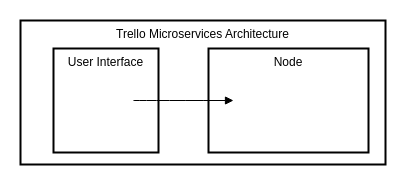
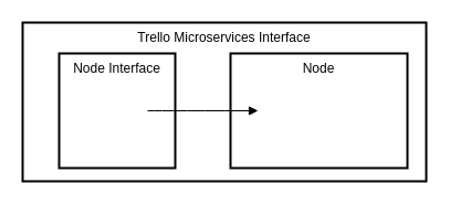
  <mxCell id="0" />
  <mxCell id="1" parent="0" />
- <mxCell id="2" value="Trello Microservices Architecture" style="whiteSpace=wrap;strokeWidth=2;verticalAlign=top;" vertex="1" parent="1"><mxGeometry width="365" height="144" as="geometry" x="20" y="20" /></mxCell>
+ <mxCell id="2" value="Trello Microservices Interface" style="whiteSpace=wrap;strokeWidth=2;verticalAlign=top;" vertex="1" parent="1"><mxGeometry width="365" height="144" as="geometry" x="20" y="20" /></mxCell>
  <mxCell id="3" value="React" style="whiteSpace=wrap;strokeWidth=2;" vertex="1" parent="2"><mxGeometry x="58" y="63" width="55" height="34" as="geometry" /></mxCell>
- <mxCell id="4" value="User Interface" style="whiteSpace=wrap;strokeWidth=2;verticalAlign=top;" vertex="1" parent="2"><mxGeometry x="33" y="28" width="105" height="104" as="geometry" /></mxCell>
+ <mxCell id="4" value="Node Interface" style="whiteSpace=wrap;strokeWidth=2;verticalAlign=top;" vertex="1" parent="2"><mxGeometry x="33" y="28" width="105" height="104" as="geometry" /></mxCell>
  <mxCell id="5" value="Node Express" style="whiteSpace=wrap;strokeWidth=2;" vertex="1" parent="2"><mxGeometry x="213" y="63" width="110" height="34" as="geometry" /></mxCell>
  <mxCell id="6" value="Node" style="whiteSpace=wrap;strokeWidth=2;verticalAlign=top;" vertex="1" parent="2"><mxGeometry x="188" y="28" width="160" height="104" as="geometry" /></mxCell>
  <mxCell id="7" value="" style="curved=1;startArrow=none;endArrow=block;exitX=1.01;exitY=0.5;entryX=0;entryY=0.5;" edge="1" parent="2" source="3" target="5"><mxGeometry relative="1" as="geometry"><Array as="points" /></mxGeometry></mxCell>
